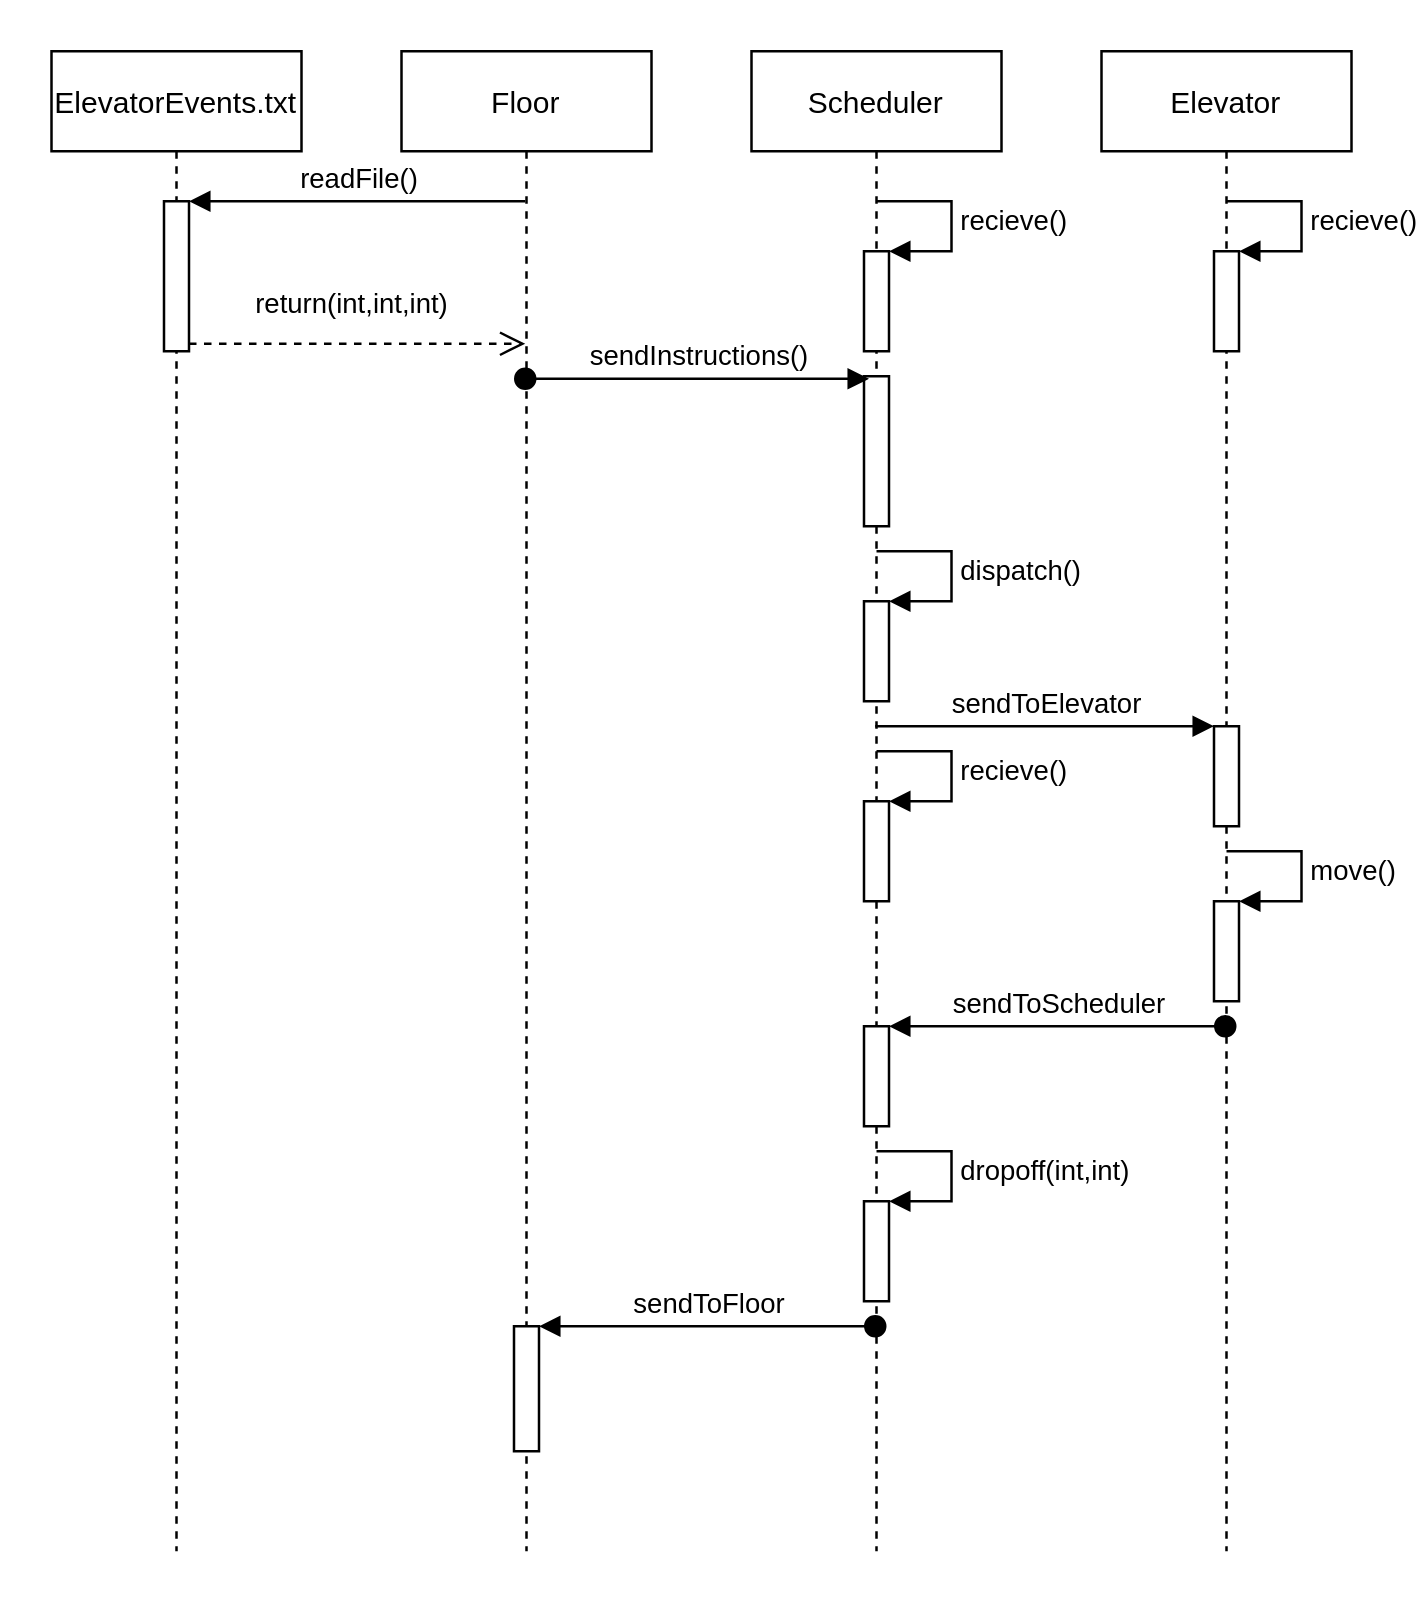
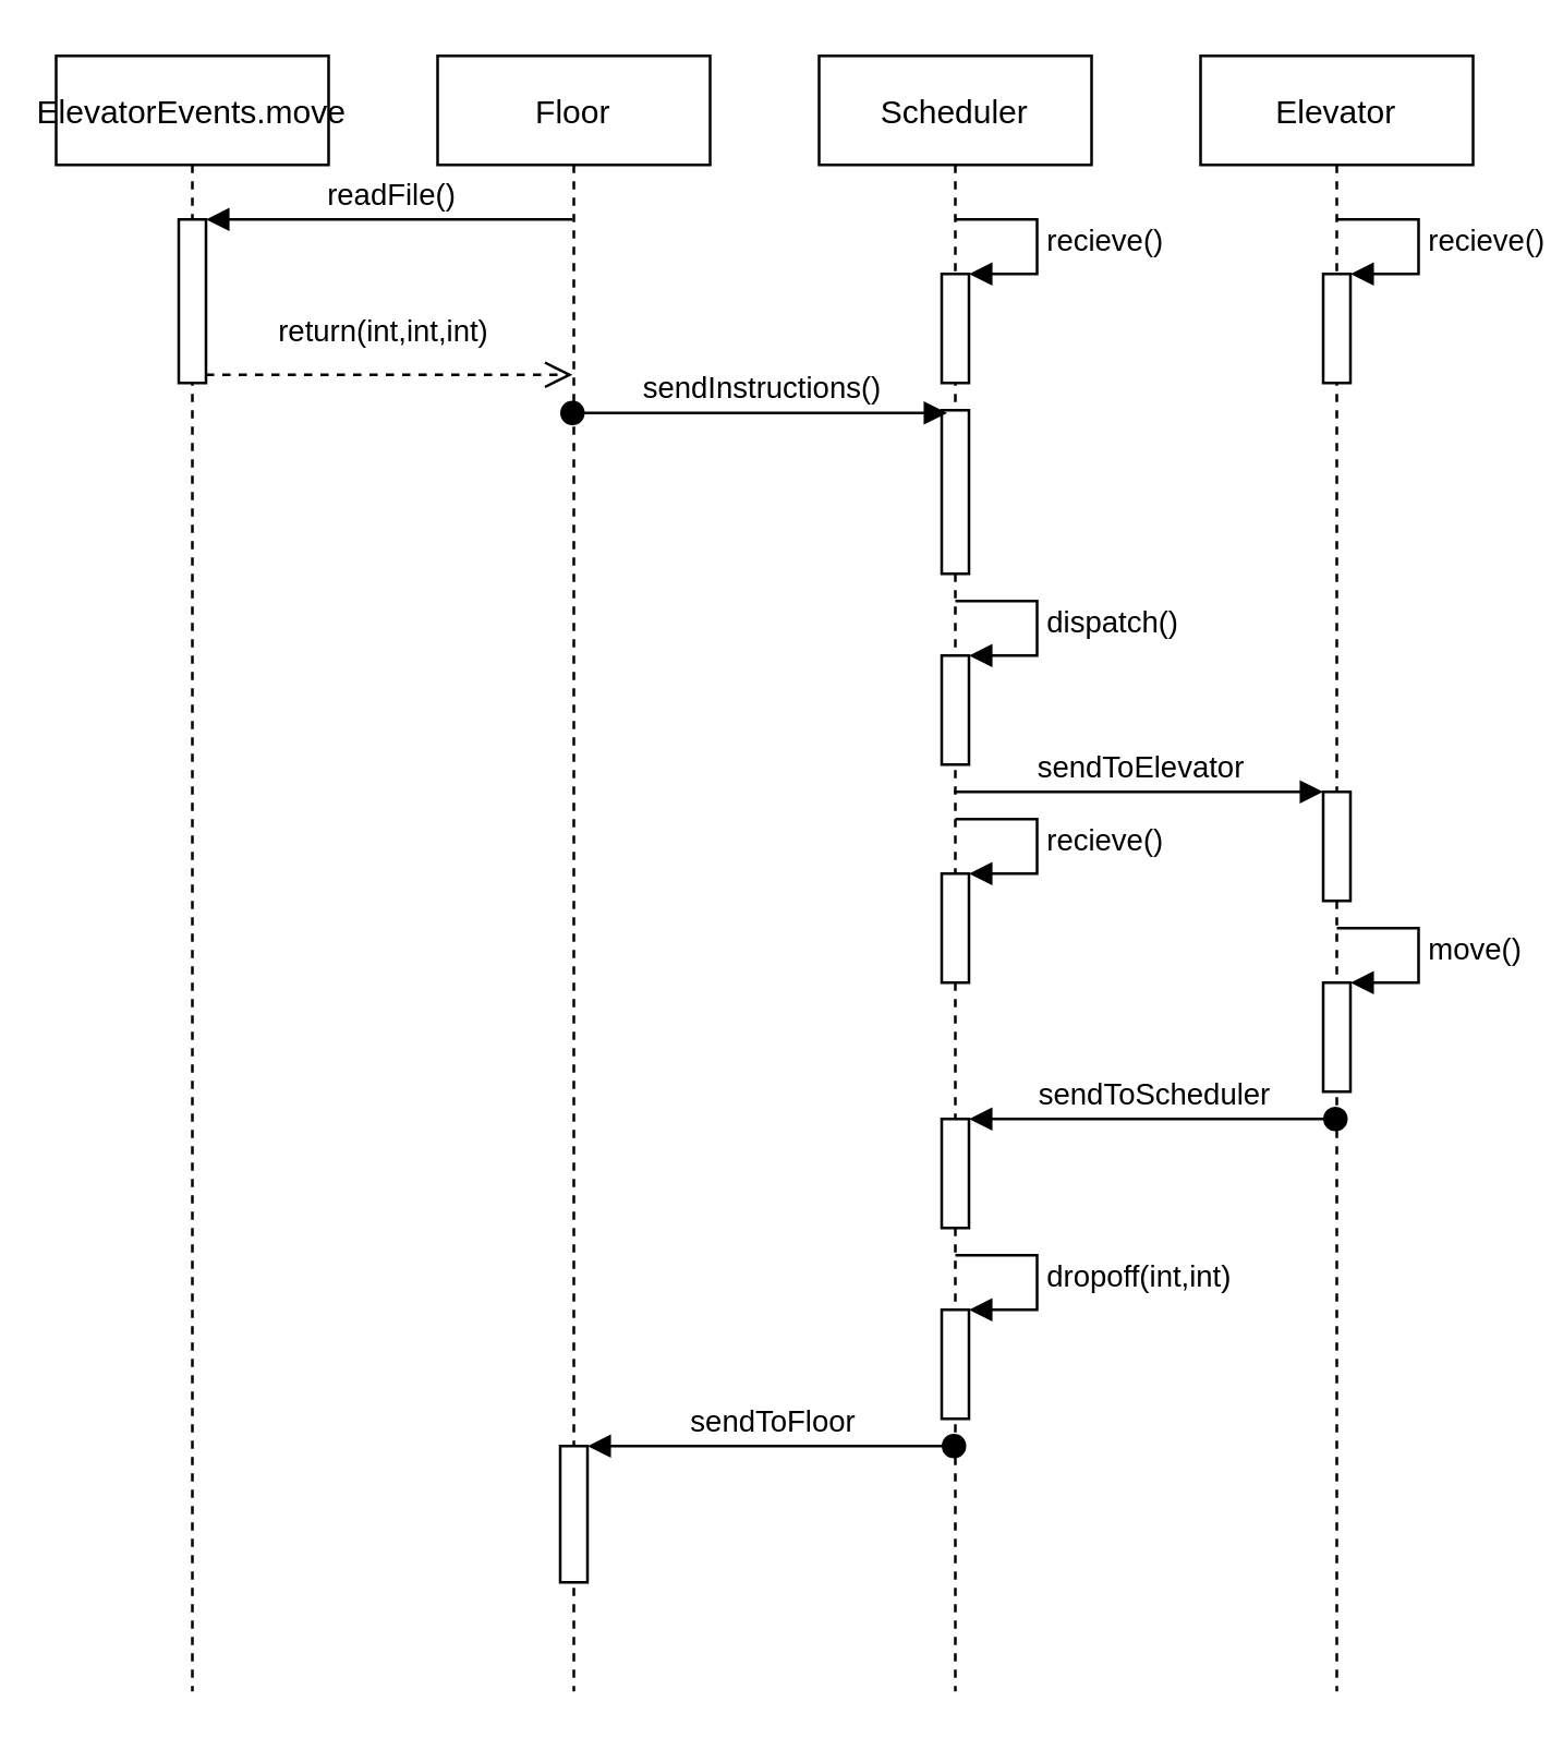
  <mxCell id="0" />
  <mxCell id="1" parent="0" />
- <mxCell id="2" value="ElevatorEvents.txt" style="shape=umlLifeline;perimeter=lifelinePerimeter;container=1;collapsible=0;recursiveResize=0;rounded=0;shadow=0;strokeWidth=1;" parent="1" vertex="1"><mxGeometry x="20" y="20" width="100" height="600" as="geometry" /></mxCell>
+ <mxCell id="2" value="ElevatorEvents.move" style="shape=umlLifeline;perimeter=lifelinePerimeter;container=1;collapsible=0;recursiveResize=0;rounded=0;shadow=0;strokeWidth=1;" parent="1" vertex="1"><mxGeometry x="20" y="20" width="100" height="600" as="geometry" /></mxCell>
  <mxCell id="3" value="" style="html=1;points=[];perimeter=orthogonalPerimeter;" vertex="1" parent="2"><mxGeometry x="45" y="60" width="10" height="60" as="geometry" /></mxCell>
  <mxCell id="4" value="Floor" style="shape=umlLifeline;perimeter=lifelinePerimeter;container=1;collapsible=0;recursiveResize=0;rounded=0;shadow=0;strokeWidth=1;" parent="1" vertex="1"><mxGeometry x="160" y="20" width="100" height="600" as="geometry" /></mxCell>
  <mxCell id="5" value="" style="html=1;points=[];perimeter=orthogonalPerimeter;" vertex="1" parent="4"><mxGeometry x="45" y="510" width="10" height="50" as="geometry" /></mxCell>
  <mxCell id="6" value="Scheduler" style="shape=umlLifeline;perimeter=lifelinePerimeter;container=1;collapsible=0;recursiveResize=0;rounded=0;shadow=0;strokeWidth=1;" vertex="1" parent="1"><mxGeometry x="300" y="20" width="100" height="600" as="geometry" /></mxCell>
  <mxCell id="7" value="" style="html=1;points=[];perimeter=orthogonalPerimeter;" vertex="1" parent="6"><mxGeometry x="45" y="130" width="10" height="60" as="geometry" /></mxCell>
  <mxCell id="8" value="" style="html=1;points=[];perimeter=orthogonalPerimeter;" vertex="1" parent="6"><mxGeometry x="45" y="80" width="10" height="40" as="geometry" /></mxCell>
  <mxCell id="9" value="recieve()" style="edgeStyle=orthogonalEdgeStyle;html=1;align=left;spacingLeft=2;endArrow=block;rounded=0;entryX=1;entryY=0;" edge="1" target="8" parent="6"><mxGeometry relative="1" as="geometry"><mxPoint x="50" y="60" as="sourcePoint" /><Array as="points"><mxPoint x="80" y="60" /></Array></mxGeometry></mxCell>
  <mxCell id="10" value="" style="html=1;points=[];perimeter=orthogonalPerimeter;" vertex="1" parent="6"><mxGeometry x="45" y="220" width="10" height="40" as="geometry" /></mxCell>
  <mxCell id="11" value="dispatch()" style="edgeStyle=orthogonalEdgeStyle;html=1;align=left;spacingLeft=2;endArrow=block;rounded=0;entryX=1;entryY=0;" edge="1" parent="6" target="10"><mxGeometry relative="1" as="geometry"><mxPoint x="50" y="200" as="sourcePoint" /><Array as="points"><mxPoint x="80" y="200" /></Array></mxGeometry></mxCell>
  <mxCell id="12" value="" style="html=1;points=[];perimeter=orthogonalPerimeter;" vertex="1" parent="6"><mxGeometry x="45" y="390" width="10" height="40" as="geometry" /></mxCell>
  <mxCell id="13" value="" style="html=1;points=[];perimeter=orthogonalPerimeter;" vertex="1" parent="6"><mxGeometry x="45" y="300" width="10" height="40" as="geometry" /></mxCell>
  <mxCell id="14" value="recieve()" style="edgeStyle=orthogonalEdgeStyle;html=1;align=left;spacingLeft=2;endArrow=block;rounded=0;entryX=1;entryY=0;" edge="1" parent="6" target="13"><mxGeometry relative="1" as="geometry"><mxPoint x="50" y="280" as="sourcePoint" /><Array as="points"><mxPoint x="80" y="280" /></Array></mxGeometry></mxCell>
  <mxCell id="15" value="" style="html=1;points=[];perimeter=orthogonalPerimeter;" vertex="1" parent="6"><mxGeometry x="45" y="460" width="10" height="40" as="geometry" /></mxCell>
  <mxCell id="16" value="dropoff(int,int)" style="edgeStyle=orthogonalEdgeStyle;html=1;align=left;spacingLeft=2;endArrow=block;rounded=0;entryX=1;entryY=0;" edge="1" parent="6" target="15"><mxGeometry relative="1" as="geometry"><mxPoint x="50" y="440" as="sourcePoint" /><Array as="points"><mxPoint x="80" y="440" /></Array></mxGeometry></mxCell>
  <mxCell id="17" value="Elevator" style="shape=umlLifeline;perimeter=lifelinePerimeter;container=1;collapsible=0;recursiveResize=0;rounded=0;shadow=0;strokeWidth=1;" vertex="1" parent="1"><mxGeometry x="440" y="20" width="100" height="600" as="geometry" /></mxCell>
  <mxCell id="18" value="" style="html=1;points=[];perimeter=orthogonalPerimeter;" vertex="1" parent="17"><mxGeometry x="45" y="80" width="10" height="40" as="geometry" /></mxCell>
  <mxCell id="19" value="recieve()" style="edgeStyle=orthogonalEdgeStyle;html=1;align=left;spacingLeft=2;endArrow=block;rounded=0;entryX=1;entryY=0;" edge="1" parent="17" target="18"><mxGeometry relative="1" as="geometry"><mxPoint x="50" y="60" as="sourcePoint" /><Array as="points"><mxPoint x="80" y="60" /><mxPoint x="80" y="80" /></Array></mxGeometry></mxCell>
  <mxCell id="20" value="" style="html=1;points=[];perimeter=orthogonalPerimeter;" vertex="1" parent="17"><mxGeometry x="45" y="270" width="10" height="40" as="geometry" /></mxCell>
  <mxCell id="21" value="" style="html=1;points=[];perimeter=orthogonalPerimeter;" vertex="1" parent="17"><mxGeometry x="45" y="340" width="10" height="40" as="geometry" /></mxCell>
  <mxCell id="22" value="move()" style="edgeStyle=orthogonalEdgeStyle;html=1;align=left;spacingLeft=2;endArrow=block;rounded=0;entryX=1;entryY=0;" edge="1" parent="17" target="21"><mxGeometry relative="1" as="geometry"><mxPoint x="50" y="320" as="sourcePoint" /><Array as="points"><mxPoint x="80" y="320" /><mxPoint x="80" y="340" /></Array></mxGeometry></mxCell>
  <mxCell id="23" value="return(int,int,int)" style="html=1;verticalAlign=bottom;endArrow=open;dashed=1;endSize=8;exitX=1;exitY=0.95;rounded=0;" edge="1" source="3" parent="1" target="4"><mxGeometry x="-0.034" y="7" relative="1" as="geometry"><mxPoint x="135" y="137" as="targetPoint" /><mxPoint as="offset" /></mxGeometry></mxCell>
  <mxCell id="24" value="readFile()" style="html=1;verticalAlign=bottom;endArrow=block;entryX=1;entryY=0;rounded=0;" edge="1" target="3" parent="1" source="4"><mxGeometry relative="1" as="geometry"><mxPoint x="135" y="80" as="sourcePoint" /></mxGeometry></mxCell>
  <mxCell id="25" value="sendInstructions()" style="html=1;verticalAlign=bottom;startArrow=oval;endArrow=block;startSize=8;rounded=0;entryX=0.2;entryY=0.017;entryDx=0;entryDy=0;entryPerimeter=0;" edge="1" target="7" parent="1" source="4"><mxGeometry relative="1" as="geometry"><mxPoint x="285" y="140" as="sourcePoint" /></mxGeometry></mxCell>
  <mxCell id="26" value="sendToElevator" style="html=1;verticalAlign=bottom;endArrow=block;entryX=0;entryY=0;rounded=0;" edge="1" target="20" parent="1" source="6"><mxGeometry relative="1" as="geometry"><mxPoint x="415" y="290" as="sourcePoint" /></mxGeometry></mxCell>
  <mxCell id="27" value="sendToScheduler" style="html=1;verticalAlign=bottom;startArrow=oval;endArrow=block;startSize=8;rounded=0;" edge="1" target="12" parent="1" source="17"><mxGeometry relative="1" as="geometry"><mxPoint x="285" y="410" as="sourcePoint" /></mxGeometry></mxCell>
  <mxCell id="28" value="sendToFloor" style="html=1;verticalAlign=bottom;startArrow=oval;endArrow=block;startSize=8;rounded=0;" edge="1" target="5" parent="1" source="6"><mxGeometry relative="1" as="geometry"><mxPoint x="150" y="530" as="sourcePoint" /></mxGeometry></mxCell>
